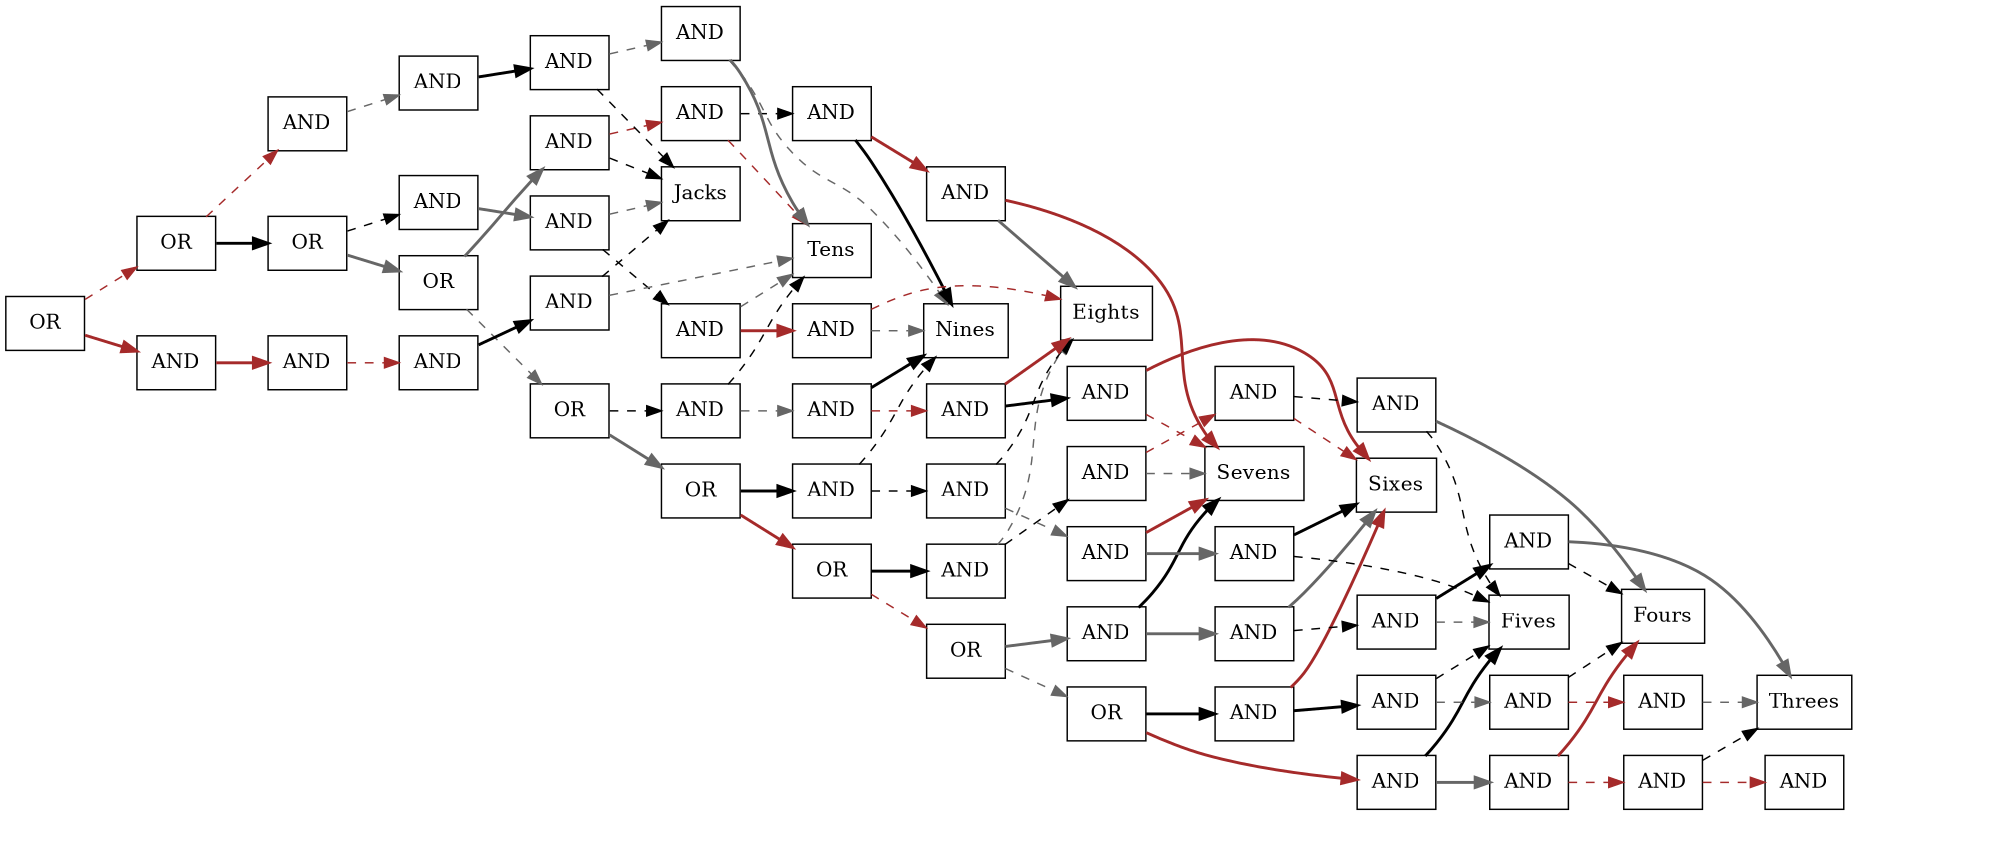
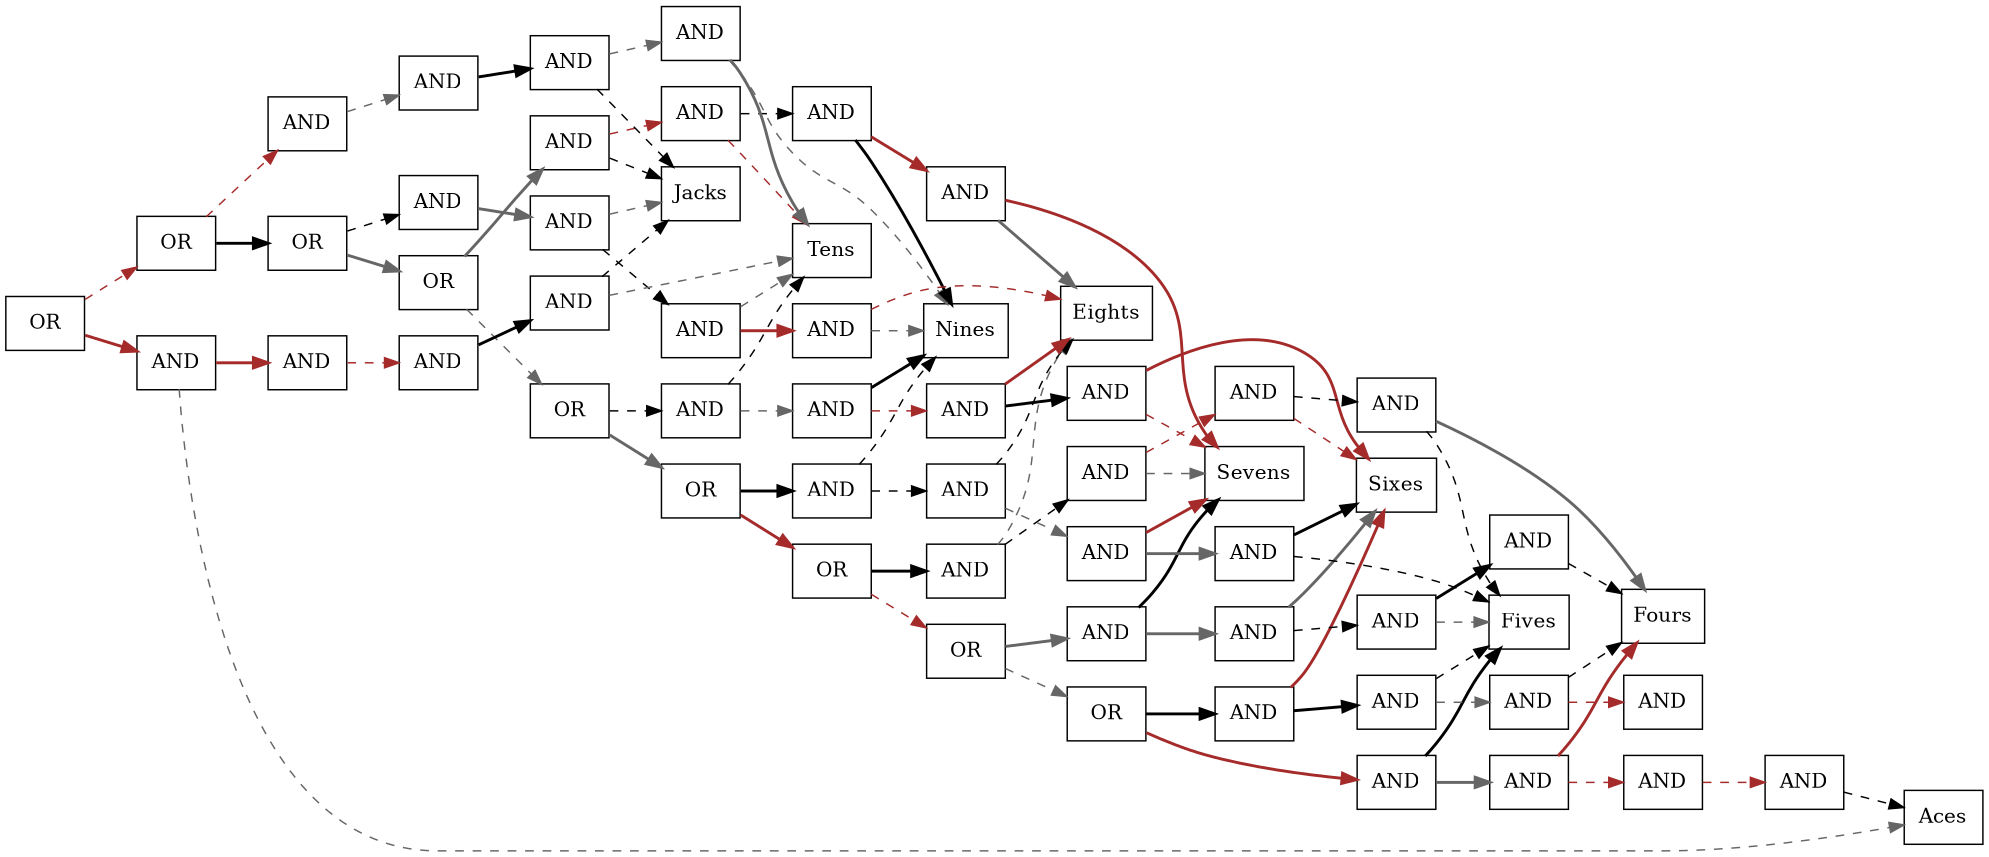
  digraph {
    fontname="DejaVu Serif"
    rankdir=LR
    splines=spline
    node [fontname="DejaVu Serif" shape=record]
    edge [color=black fontname="DejaVu Serif" style=dashed]
    n1 [label=OR]
    n2 [label=OR]
    n3 [label=AND]
    n4 [label=OR]
    n5 [label=AND]
    n6 [label=AND]
+   n7 [label=Aces]
    n8 [label=OR]
    n9 [label=AND]
    n10 [label=AND]
    n11 [label=AND]
    n12 [label=OR]
    n13 [label=AND]
    n14 [label=AND]
    n15 [label=AND]
    n16 [label=AND]
    n17 [label=OR]
    n18 [label=AND]
    n19 [label=AND]
    n20 [label=Jacks]
    n21 [label=AND]
    n22 [label=AND]
    n23 [label=Tens]
    n24 [label=OR]
    n25 [label=AND]
    n26 [label=AND]
    n27 [label=AND]
    n28 [label=AND]
    n29 [label=Nines]
    n30 [label=OR]
    n31 [label=AND]
    n32 [label=AND]
    n33 [label=AND]
    n34 [label=AND]
    n35 [label=Eights]
    n36 [label=OR]
    n37 [label=AND]
    n38 [label=AND]
    n39 [label=AND]
    n40 [label=AND]
    n41 [label=Sevens]
    n42 [label=AND]
    n43 [label=AND]
    n44 [label=AND]
    n45 [label=AND]
    n46 [label=AND]
    n47 [label=Sixes]
    n48 [label=AND]
    n49 [label=Fives]
    n50 [label=AND]
    n51 [label=AND]
    n52 [label=AND]
    n53 [label=AND]
    n54 [label=Fours]
    n55 [label=AND]
    n56 [label=AND]
    n57 [label=AND]
-   n58 [label=Threes]
    n59 [label=AND]
    n1 -> n2 [color=brown]
    n1 -> n3 [color=brown style=bold]
    n2 -> n4 [style=bold]
    n2 -> n5 [color=brown]
    n3 -> n6 [color=brown style=bold]
+   n3 -> n7 [color=gray40]
    n4 -> n8 [color=gray40 style=bold]
    n4 -> n9
    n5 -> n10 [color=gray40]
    n6 -> n11 [color=brown]
    n8 -> n12 [color=gray40]
    n8 -> n13 [color=gray40 style=bold]
    n9 -> n14 [color=gray40 style=bold]
    n10 -> n15 [style=bold]
    n11 -> n16 [style=bold]
    n12 -> n17 [color=gray40 style=bold]
    n12 -> n18
    n13 -> n19 [color=brown]
    n13 -> n20
    n14 -> n20 [color=gray40]
    n14 -> n21
    n15 -> n20
    n15 -> n22 [color=gray40]
    n16 -> n20
    n16 -> n23 [color=gray40]
    n17 -> n24 [color=brown style=bold]
    n17 -> n25 [style=bold]
    n18 -> n23
    n18 -> n26 [color=gray40]
    n19 -> n23 [color=brown]
    n19 -> n27
    n21 -> n23 [color=gray40]
    n21 -> n28 [color=brown style=bold]
    n22 -> n23 [color=gray40 style=bold]
    n22 -> n29 [color=gray40]
    n24 -> n30 [color=brown]
    n24 -> n31 [style=bold]
    n25 -> n29
    n25 -> n32
    n26 -> n29 [style=bold]
    n26 -> n33 [color=brown]
    n27 -> n29 [style=bold]
    n27 -> n34 [color=brown style=bold]
    n28 -> n29 [color=gray40]
    n28 -> n35 [color=brown]
    n30 -> n36 [color=gray40]
    n30 -> n37 [color=gray40 style=bold]
    n31 -> n35 [color=gray40]
    n31 -> n38
    n32 -> n35
    n32 -> n39 [color=gray40]
    n33 -> n35 [color=brown style=bold]
    n33 -> n40 [style=bold]
    n34 -> n35 [color=gray40 style=bold]
    n34 -> n41 [color=brown style=bold]
    n36 -> n42 [color=brown style=bold]
    n36 -> n43 [style=bold]
    n37 -> n41 [style=bold]
    n37 -> n44 [color=gray40 style=bold]
    n38 -> n41 [color=gray40]
    n38 -> n45 [color=brown]
    n39 -> n41 [color=brown style=bold]
    n39 -> n46 [color=gray40 style=bold]
    n40 -> n41 [color=brown]
    n40 -> n47 [color=brown style=bold]
    n42 -> n48 [color=gray40 style=bold]
    n42 -> n49 [style=bold]
    n43 -> n47 [color=brown style=bold]
    n43 -> n50 [style=bold]
    n44 -> n47 [color=gray40 style=bold]
    n44 -> n51
    n45 -> n47 [color=brown]
    n45 -> n52
    n46 -> n47 [style=bold]
    n46 -> n49
    n48 -> n53 [color=brown]
    n48 -> n54 [color=brown style=bold]
    n50 -> n49
    n50 -> n55 [color=gray40]
    n51 -> n49 [color=gray40]
    n51 -> n56 [style=bold]
    n52 -> n49
    n52 -> n54 [color=gray40 style=bold]
    n53 -> n57 [color=brown]
-   n53 -> n58
    n55 -> n54
    n55 -> n59 [color=brown]
    n56 -> n54
-   n56 -> n58 [color=gray40 style=bold]
-   n59 -> n58 [color=gray40]
+   n57 -> n7
  }
